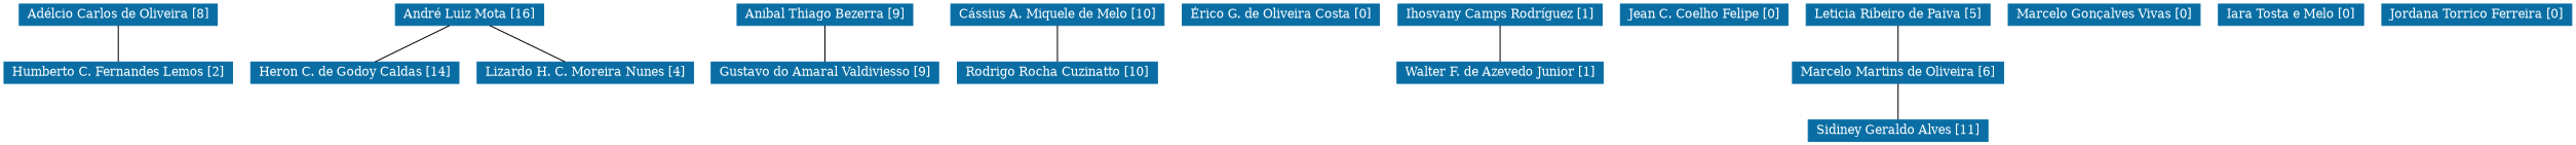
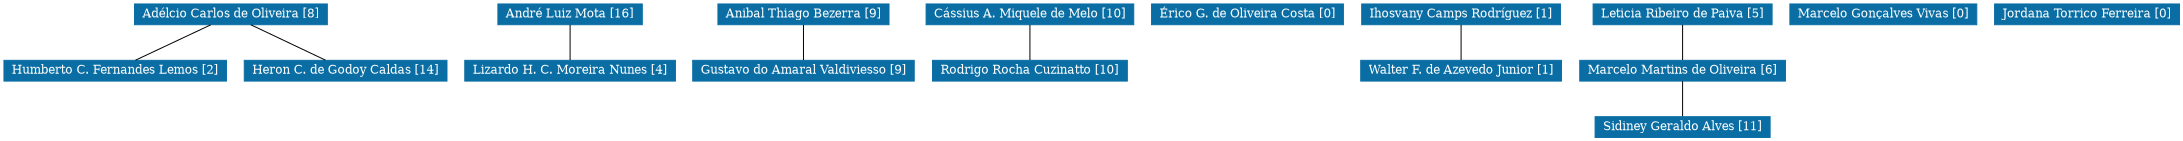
  strict graph {
    node [color="#0A6EA4" fontcolor="#FFFFFF" fontsize=12 shape=rectangle style=filled]
    n1 [height=0.29167 label="Adélcio Carlos de Oliveira [8]" width=2.2222]
    n2 [height=0.29167 label="Humberto C. Fernandes Lemos [2]" width=2.5278]
    n3 [height=0.29167 label="André Luiz Mota [16]" width=1.6944]
    n4 [height=0.29167 label="Heron C. de Godoy Caldas [14]" width=2.3472]
    n5 [height=0.29167 label="Lizardo H. C. Moreira Nunes [4]" width=2.4028]
    n6 [height=0.29167 label="Anibal Thiago Bezerra [9]" width=1.9722]
    n7 [height=0.29167 label="Gustavo do Amaral Valdiviesso [9]" width=2.5278]
    n8 [height=0.29167 label="Cássius A. Miquele de Melo [10]" width=2.4028]
    n9 [height=0.29167 label="Rodrigo Rocha Cuzinatto [10]" width=2.2361]
    n10 [height=0.29167 label="Érico G. de Oliveira Costa [0]" width=2.2083]
    n11 [height=0.29167 label="Ihosvany Camps Rodríguez [1]" width=2.2917]
    n12 [height=0.29167 label="Walter F. de Azevedo Junior [1]" width=2.3056]
-   n13 [height=0.29167 label="Jean C. Coelho Felipe [0]" width=1.9167]
    n14 [height=0.29167 label="Leticia Ribeiro de Paiva [5]" width=2.0417]
    n15 [height=0.29167 label="Marcelo Martins de Oliveira [6]" width=2.3194]
    n16 [height=0.29167 label="Sidiney Geraldo Alves [11]" width=2.0278]
    n17 [height=0.29167 label="Marcelo Gonçalves Vivas [0]" width=2.1528]
-   n18 [height=0.29167 label="Iara Tosta e Melo [0]" width=1.5972]
    n19 [height=0.29167 label="Jordana Torrico Ferreira [0]" width=2.0278]
    n1 -- n2
-   n3 -- n4
+   n1 -- n4
    n3 -- n5
    n6 -- n7
    n8 -- n9
    n11 -- n12
    n14 -- n15
    n15 -- n16
  }
